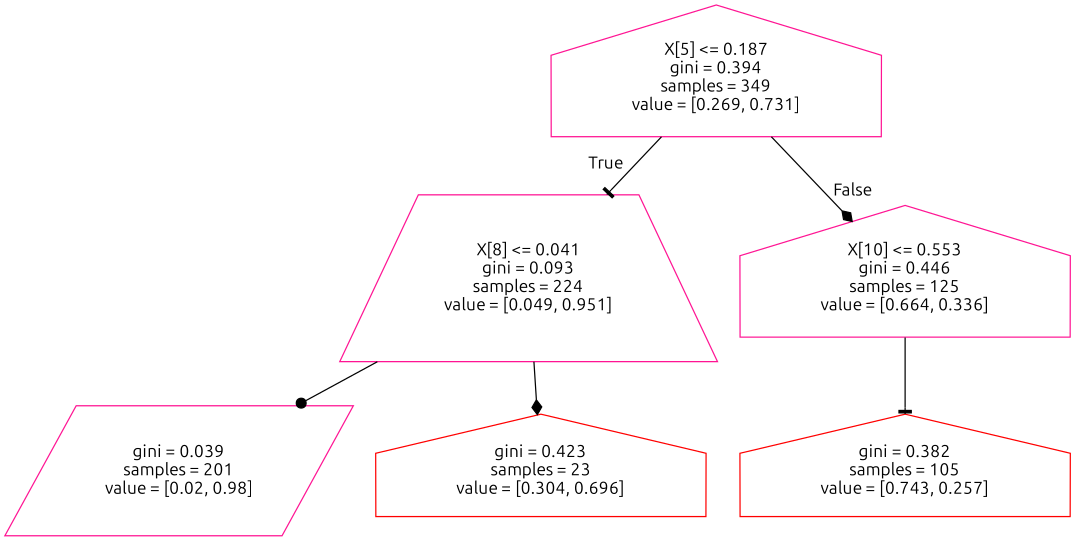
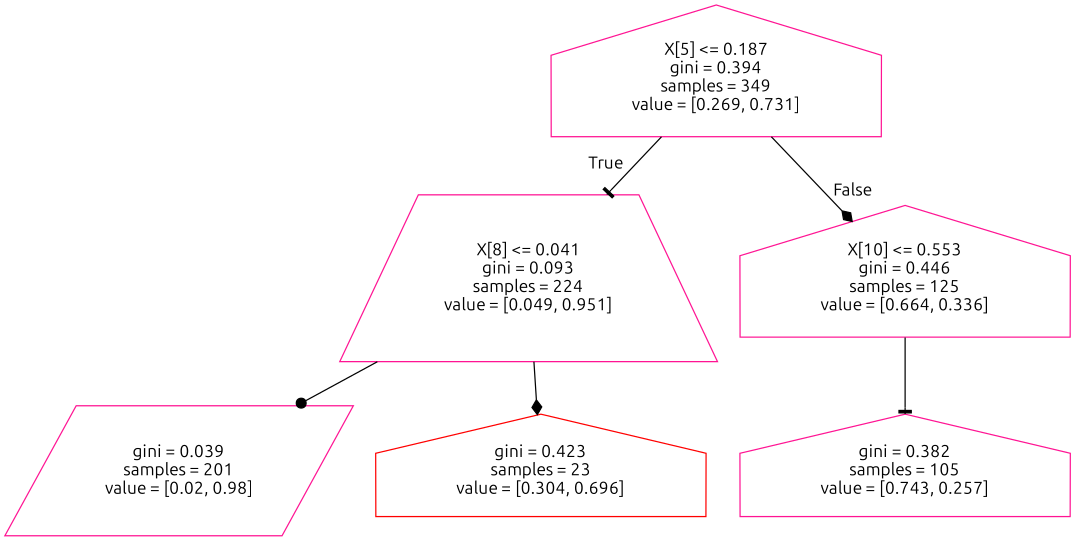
  digraph {
    fontname=Ubuntu
    node [color=deeppink fontname=Ubuntu shape=house]
    edge [arrowhead=tee fontname=Ubuntu]
    n1 [label="X[5] <= 0.187\ngini = 0.394\nsamples = 349\nvalue = [0.269, 0.731]"]
    n2 [label="X[8] <= 0.041\ngini = 0.093\nsamples = 224\nvalue = [0.049, 0.951]" shape=trapezium]
    n3 [label="X[10] <= 0.553\ngini = 0.446\nsamples = 125\nvalue = [0.664, 0.336]"]
    n4 [label="gini = 0.039\nsamples = 201\nvalue = [0.02, 0.98]" shape=parallelogram]
    n5 [color=red label="gini = 0.423\nsamples = 23\nvalue = [0.304, 0.696]"]
-   n6 [color=red label="gini = 0.382\nsamples = 105\nvalue = [0.743, 0.257]"]
+   n6 [label="gini = 0.382\nsamples = 105\nvalue = [0.743, 0.257]"]
    n1 -> n2 [headlabel=True labelangle=45 labeldistance=2.5]
    n1 -> n3 [arrowhead=diamond headlabel=False labelangle=-45 labeldistance=2.5]
    n2 -> n4 [arrowhead=dot]
    n2 -> n5 [arrowhead=diamond]
    n3 -> n6
  }
